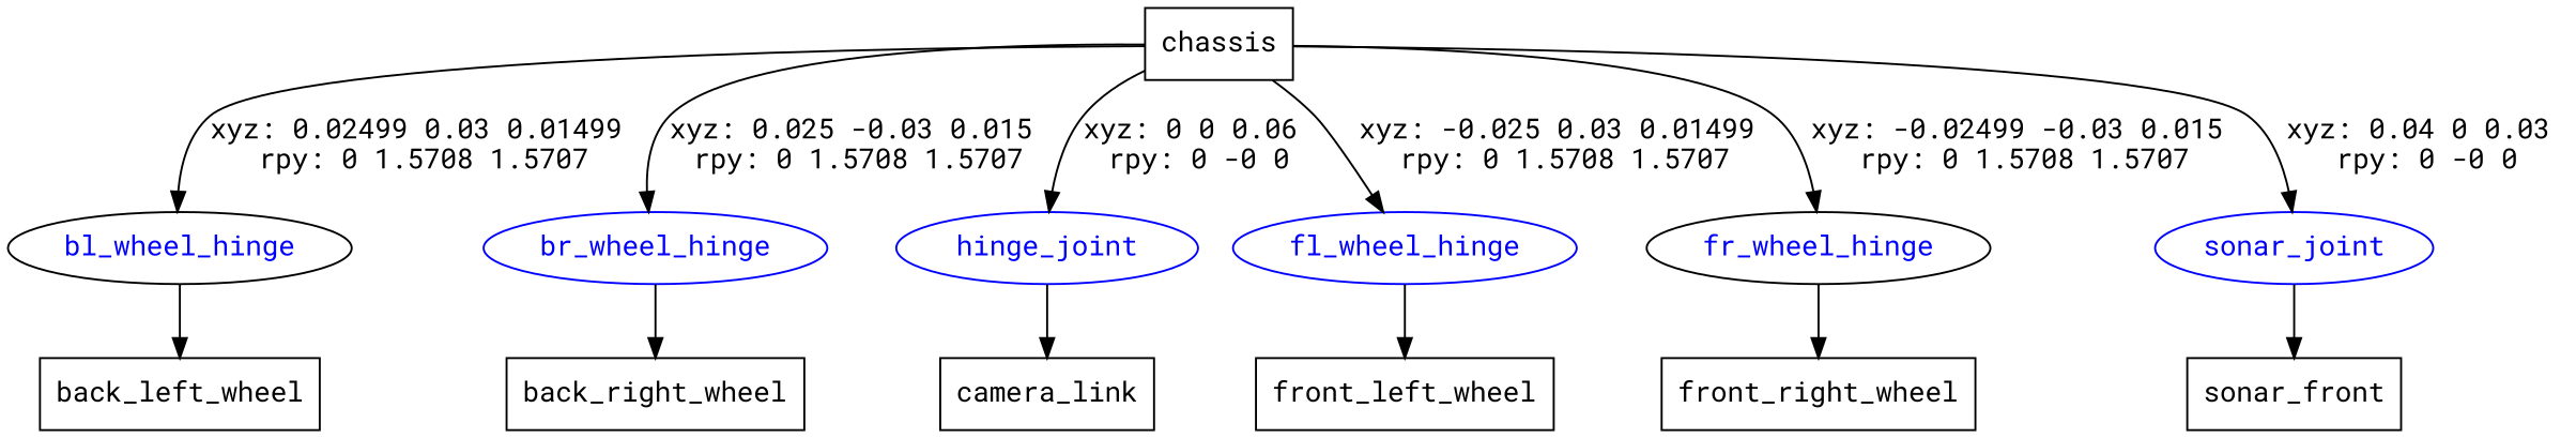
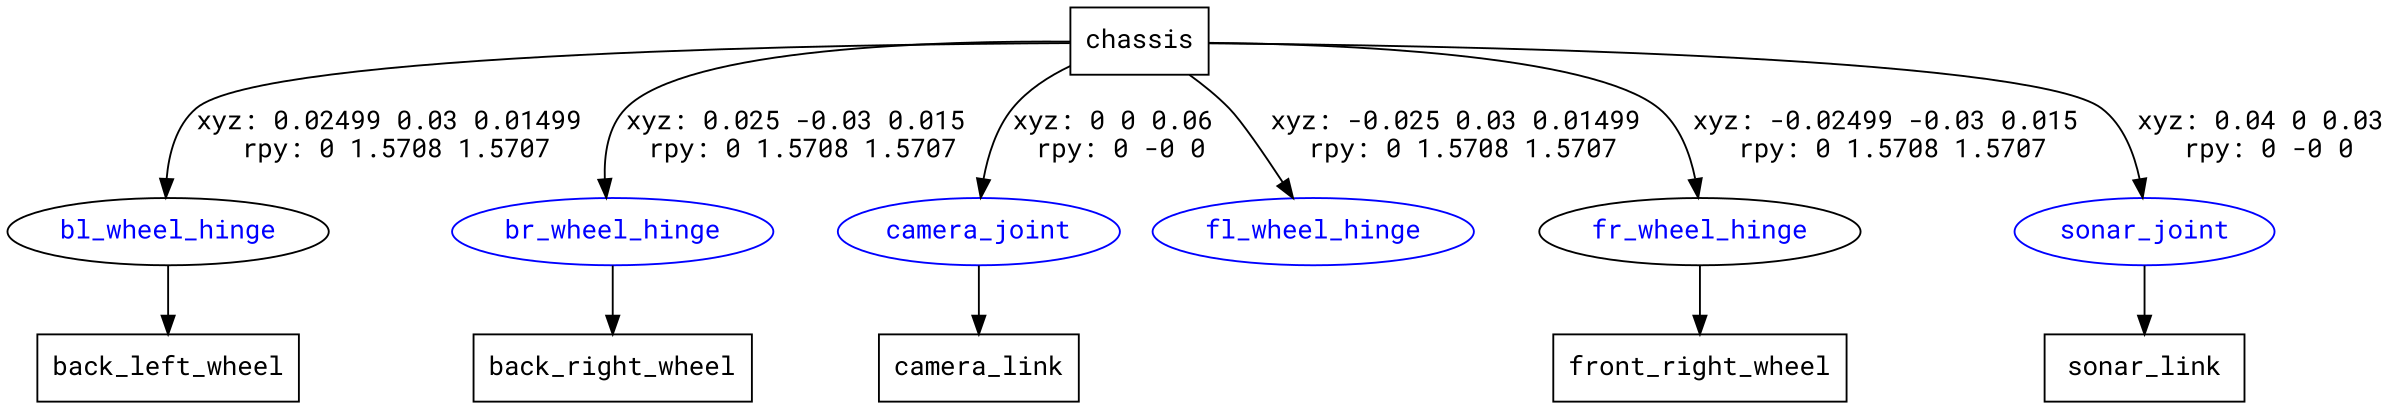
  digraph {
    fontname="Roboto Mono"
    node [fontname="Roboto Mono" shape=box]
    edge [fontname="Roboto Mono"]
    n1 [label=chassis]
    bl_wheel_hinge [color=black fontcolor=blue shape=ellipse]
    br_wheel_hinge [color=blue fontcolor=blue shape=ellipse]
-   camera_joint [color=blue fontcolor=blue shape=ellipse label=hinge_joint]
+   camera_joint [color=blue fontcolor=blue shape=ellipse]
    fl_wheel_hinge [color=blue fontcolor=blue shape=ellipse]
    fr_wheel_hinge [color=black fontcolor=blue shape=ellipse]
    sonar_joint [color=blue fontcolor=blue shape=ellipse]
    n8 [label=back_left_wheel]
    n9 [label=back_right_wheel]
    n10 [label=camera_link]
-   n11 [label=front_left_wheel]
    n12 [label=front_right_wheel]
-   n13 [label=sonar_front]
+   n13 [label=sonar_link]
    n1 -> bl_wheel_hinge [label="xyz: 0.02499 0.03 0.01499 \nrpy: 0 1.5708 1.5707"]
    n1 -> br_wheel_hinge [label="xyz: 0.025 -0.03 0.015 \nrpy: 0 1.5708 1.5707"]
    n1 -> camera_joint [label="xyz: 0 0 0.06 \nrpy: 0 -0 0"]
    n1 -> fl_wheel_hinge [label="xyz: -0.025 0.03 0.01499 \nrpy: 0 1.5708 1.5707"]
    n1 -> fr_wheel_hinge [label="xyz: -0.02499 -0.03 0.015 \nrpy: 0 1.5708 1.5707"]
    n1 -> sonar_joint [label="xyz: 0.04 0 0.03 \nrpy: 0 -0 0"]
    bl_wheel_hinge -> n8
    br_wheel_hinge -> n9
    camera_joint -> n10
-   fl_wheel_hinge -> n11
    fr_wheel_hinge -> n12
    sonar_joint -> n13
  }
